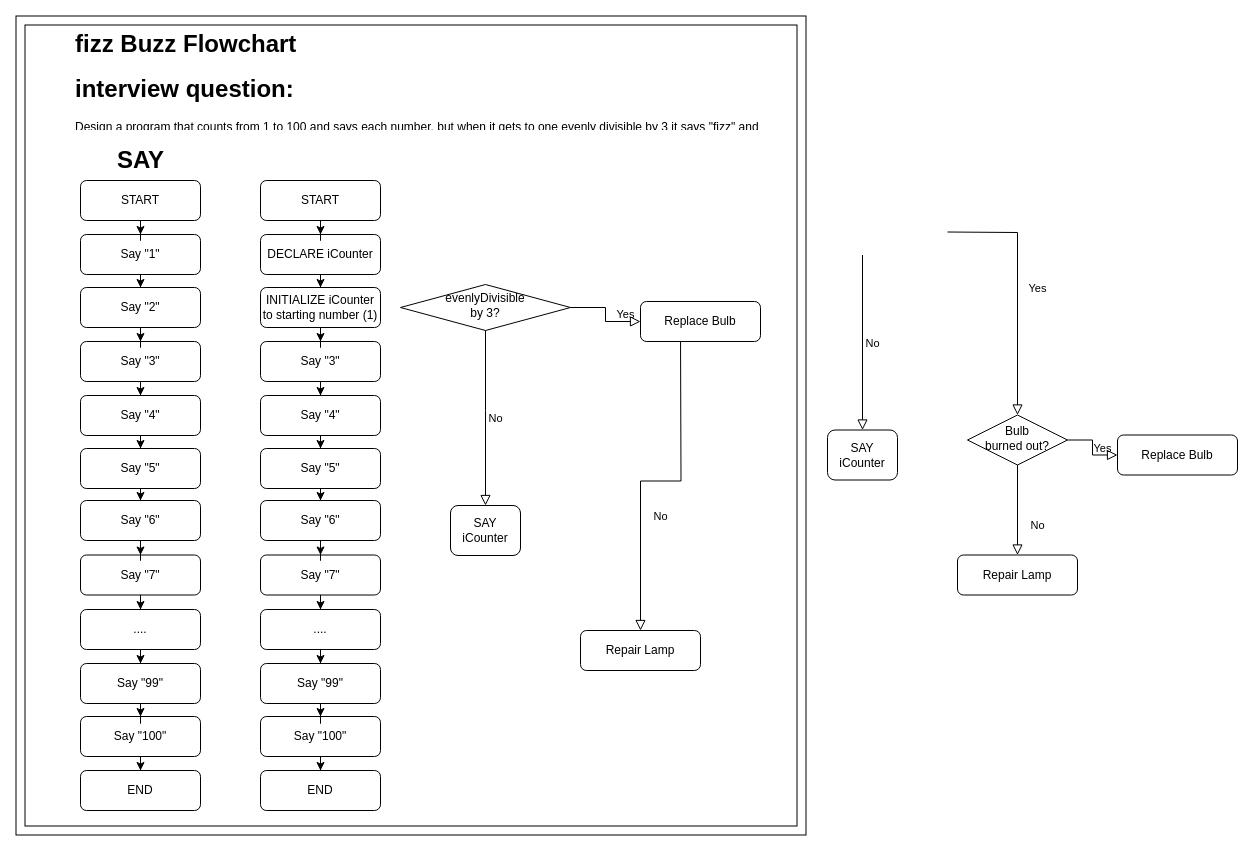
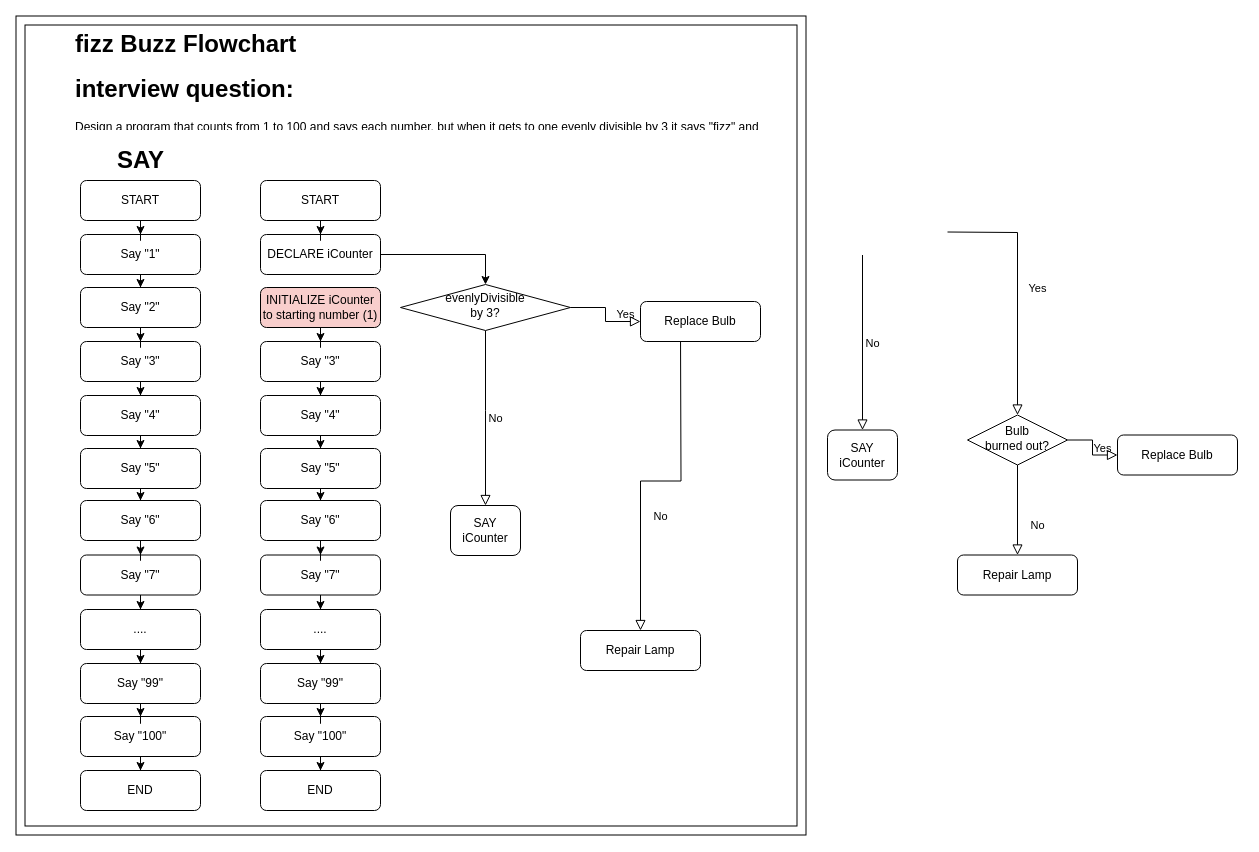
  <mxCell id="0" />
  <mxCell id="1" parent="0" />
  <mxCell id="2" value="" style="edgeStyle=orthogonalEdgeStyle;rounded=0;orthogonalLoop=1;jettySize=auto;html=1;" edge="1" parent="1" source="3" target="16"><mxGeometry relative="1" as="geometry" /></mxCell>
  <mxCell id="3" value="Say &quot;1&quot;" style="rounded=1;whiteSpace=wrap;html=1;fontSize=12;glass=0;strokeWidth=1;shadow=0;" parent="1" vertex="1"><mxGeometry x="80" y="234" width="120" height="40" as="geometry" /></mxCell>
  <mxCell id="4" value="No" style="edgeStyle=orthogonalEdgeStyle;rounded=0;html=1;jettySize=auto;orthogonalLoop=1;fontSize=11;endArrow=block;endFill=0;endSize=8;strokeWidth=1;shadow=0;labelBackgroundColor=none;exitX=0.5;exitY=1;exitDx=0;exitDy=0;entryX=0.5;entryY=0;entryDx=0;entryDy=0;" parent="1" source="5" target="6" edge="1"><mxGeometry y="10" relative="1" as="geometry"><mxPoint as="offset" /><Array as="points"><mxPoint x="485" y="410" /><mxPoint x="485" y="410" /></Array></mxGeometry></mxCell>
  <mxCell id="5" value="evenlyDivisible&lt;br&gt;by 3?" style="rhombus;whiteSpace=wrap;html=1;shadow=0;fontFamily=Helvetica;fontSize=12;align=center;strokeWidth=1;spacing=6;spacingTop=-4;" parent="1" vertex="1"><mxGeometry x="400" y="284" width="170" height="46" as="geometry" /></mxCell>
  <mxCell id="6" value="SAY iCounter" style="rounded=1;whiteSpace=wrap;html=1;fontSize=12;glass=0;strokeWidth=1;shadow=0;" parent="1" vertex="1"><mxGeometry x="450" y="505" width="70" height="50" as="geometry" /></mxCell>
  <mxCell id="7" value="No" style="rounded=0;html=1;jettySize=auto;orthogonalLoop=1;fontSize=11;endArrow=block;endFill=0;endSize=8;strokeWidth=1;shadow=0;labelBackgroundColor=none;edgeStyle=orthogonalEdgeStyle;" parent="1" target="8" edge="1"><mxGeometry x="0.333" y="20" relative="1" as="geometry"><mxPoint as="offset" /><mxPoint x="680" y="330" as="sourcePoint" /></mxGeometry></mxCell>
  <mxCell id="8" value="Repair Lamp" style="rounded=1;whiteSpace=wrap;html=1;fontSize=12;glass=0;strokeWidth=1;shadow=0;" parent="1" vertex="1"><mxGeometry x="580" y="630" width="120" height="40" as="geometry" /></mxCell>
  <mxCell id="9" value="&lt;span style=&quot;font-size: 24px ; font-weight: 700 ; text-align: center&quot;&gt;fizz Buzz Flowchart&lt;/span&gt;&lt;h1&gt;interview question:&lt;/h1&gt;&lt;p&gt;Design a program that counts from 1 to 100 and says each number, but when it gets to one evenly divisible by 3 it says &quot;fizz&quot; and for 5 it says &quot;buzz&quot; and for one evenly divisible by both it says &quot;fizzbuzz&quot;.&lt;/p&gt;" style="text;html=1;strokeColor=none;fillColor=none;spacing=5;spacingTop=-20;whiteSpace=wrap;overflow=hidden;rounded=0;" vertex="1" parent="1"><mxGeometry x="70" y="40" width="700" height="90" as="geometry" /></mxCell>
  <mxCell id="10" value="" style="shape=filledEdge;rounded=0;fixDash=1;endArrow=none;strokeWidth=10;fillColor=#ffffff;edgeStyle=orthogonalEdgeStyle;" edge="1" parent="1"><mxGeometry width="60" height="40" relative="1" as="geometry"><mxPoint x="20" y="230" as="sourcePoint" /><mxPoint x="20" y="230" as="targetPoint" /><Array as="points"><mxPoint x="20" y="830" /><mxPoint x="801" y="830" /><mxPoint x="801" y="20" /><mxPoint x="20" y="20" /></Array></mxGeometry></mxCell>
  <mxCell id="11" value="" style="edgeStyle=orthogonalEdgeStyle;rounded=0;orthogonalLoop=1;jettySize=auto;html=1;" edge="1" parent="1" source="12" target="14"><mxGeometry relative="1" as="geometry" /></mxCell>
  <mxCell id="12" value="Say &quot;3&quot;" style="rounded=1;whiteSpace=wrap;html=1;fontSize=12;glass=0;strokeWidth=1;shadow=0;" vertex="1" parent="1"><mxGeometry x="80" y="341" width="120" height="40" as="geometry" /></mxCell>
  <mxCell id="13" value="" style="edgeStyle=orthogonalEdgeStyle;rounded=0;orthogonalLoop=1;jettySize=auto;html=1;entryX=0.5;entryY=0;entryDx=0;entryDy=0;" edge="1" parent="1" source="14" target="18"><mxGeometry relative="1" as="geometry" /></mxCell>
  <mxCell id="14" value="Say &quot;4&quot;" style="rounded=1;whiteSpace=wrap;html=1;fontSize=12;glass=0;strokeWidth=1;shadow=0;" vertex="1" parent="1"><mxGeometry x="80" y="395" width="120" height="40" as="geometry" /></mxCell>
  <mxCell id="15" value="" style="edgeStyle=orthogonalEdgeStyle;rounded=0;orthogonalLoop=1;jettySize=auto;html=1;entryX=0.5;entryY=0;entryDx=0;entryDy=0;" edge="1" parent="1" source="16" target="12"><mxGeometry relative="1" as="geometry" /></mxCell>
  <mxCell id="16" value="Say &quot;2&quot;" style="rounded=1;whiteSpace=wrap;html=1;fontSize=12;glass=0;strokeWidth=1;shadow=0;" vertex="1" parent="1"><mxGeometry x="80" y="287" width="120" height="40" as="geometry" /></mxCell>
  <mxCell id="17" value="" style="edgeStyle=orthogonalEdgeStyle;rounded=0;orthogonalLoop=1;jettySize=auto;html=1;" edge="1" parent="1" source="18" target="24"><mxGeometry relative="1" as="geometry" /></mxCell>
  <mxCell id="18" value="Say &quot;5&quot;" style="rounded=1;whiteSpace=wrap;html=1;fontSize=12;glass=0;strokeWidth=1;shadow=0;" vertex="1" parent="1"><mxGeometry x="80" y="448" width="120" height="40" as="geometry" /></mxCell>
  <mxCell id="19" value="" style="edgeStyle=orthogonalEdgeStyle;rounded=0;orthogonalLoop=1;jettySize=auto;html=1;" edge="1" parent="1" source="20" target="22"><mxGeometry relative="1" as="geometry" /></mxCell>
  <mxCell id="20" value="Say &quot;7&quot;" style="rounded=1;whiteSpace=wrap;html=1;fontSize=12;glass=0;strokeWidth=1;shadow=0;" vertex="1" parent="1"><mxGeometry x="80" y="554.5" width="120" height="40" as="geometry" /></mxCell>
  <mxCell id="21" value="" style="edgeStyle=orthogonalEdgeStyle;rounded=0;orthogonalLoop=1;jettySize=auto;html=1;" edge="1" parent="1" source="22" target="29"><mxGeometry relative="1" as="geometry" /></mxCell>
  <mxCell id="22" value="...." style="rounded=1;whiteSpace=wrap;html=1;fontSize=12;glass=0;strokeWidth=1;shadow=0;" vertex="1" parent="1"><mxGeometry x="80" y="609" width="120" height="40" as="geometry" /></mxCell>
  <mxCell id="23" value="" style="edgeStyle=orthogonalEdgeStyle;rounded=0;orthogonalLoop=1;jettySize=auto;html=1;entryX=0.5;entryY=0;entryDx=0;entryDy=0;" edge="1" parent="1" source="24" target="20"><mxGeometry relative="1" as="geometry" /></mxCell>
  <mxCell id="24" value="Say &quot;6&quot;" style="rounded=1;whiteSpace=wrap;html=1;fontSize=12;glass=0;strokeWidth=1;shadow=0;" vertex="1" parent="1"><mxGeometry x="80" y="500" width="120" height="40" as="geometry" /></mxCell>
  <mxCell id="25" value="" style="edgeStyle=orthogonalEdgeStyle;rounded=0;orthogonalLoop=1;jettySize=auto;html=1;" edge="1" parent="1" source="26" target="27"><mxGeometry relative="1" as="geometry" /></mxCell>
  <mxCell id="26" value="Say &quot;100&quot;" style="rounded=1;whiteSpace=wrap;html=1;fontSize=12;glass=0;strokeWidth=1;shadow=0;" vertex="1" parent="1"><mxGeometry x="80" y="716" width="120" height="40" as="geometry" /></mxCell>
  <mxCell id="27" value="END" style="rounded=1;whiteSpace=wrap;html=1;fontSize=12;glass=0;strokeWidth=1;shadow=0;" vertex="1" parent="1"><mxGeometry x="80" y="770" width="120" height="40" as="geometry" /></mxCell>
  <mxCell id="28" value="" style="edgeStyle=orthogonalEdgeStyle;rounded=0;orthogonalLoop=1;jettySize=auto;html=1;entryX=0.5;entryY=0;entryDx=0;entryDy=0;" edge="1" parent="1" source="29" target="26"><mxGeometry relative="1" as="geometry" /></mxCell>
  <mxCell id="29" value="Say &quot;99&quot;" style="rounded=1;whiteSpace=wrap;html=1;fontSize=12;glass=0;strokeWidth=1;shadow=0;" vertex="1" parent="1"><mxGeometry x="80" y="663" width="120" height="40" as="geometry" /></mxCell>
  <mxCell id="30" value="" style="edgeStyle=orthogonalEdgeStyle;rounded=0;orthogonalLoop=1;jettySize=auto;html=1;entryX=0.5;entryY=0;entryDx=0;entryDy=0;" edge="1" parent="1" source="31" target="3"><mxGeometry relative="1" as="geometry" /></mxCell>
  <mxCell id="31" value="START" style="rounded=1;whiteSpace=wrap;html=1;fontSize=12;glass=0;strokeWidth=1;shadow=0;" vertex="1" parent="1"><mxGeometry x="80" y="180" width="120" height="40" as="geometry" /></mxCell>
  <mxCell id="32" value="SAY" style="text;strokeColor=none;fillColor=none;html=1;fontSize=24;fontStyle=1;verticalAlign=middle;align=center;" vertex="1" parent="1"><mxGeometry x="90" y="140" width="100" height="40" as="geometry" /></mxCell>
- <mxCell id="33" value="" style="edgeStyle=orthogonalEdgeStyle;rounded=0;orthogonalLoop=1;jettySize=auto;html=1;" edge="1" parent="1" source="34" target="40"><mxGeometry relative="1" as="geometry" /></mxCell>
+ <mxCell id="33" value="" style="edgeStyle=orthogonalEdgeStyle;rounded=0;orthogonalLoop=1;jettySize=auto;html=1;" edge="1" parent="1" source="34" target="5"><mxGeometry relative="1" as="geometry" /></mxCell>
  <mxCell id="34" value="DECLARE iCounter" style="rounded=1;whiteSpace=wrap;html=1;fontSize=12;glass=0;strokeWidth=1;shadow=0;" vertex="1" parent="1"><mxGeometry x="260" y="234" width="120" height="40" as="geometry" /></mxCell>
  <mxCell id="35" value="" style="edgeStyle=orthogonalEdgeStyle;rounded=0;orthogonalLoop=1;jettySize=auto;html=1;" edge="1" parent="1" source="36" target="38"><mxGeometry relative="1" as="geometry" /></mxCell>
  <mxCell id="36" value="Say &quot;3&quot;" style="rounded=1;whiteSpace=wrap;html=1;fontSize=12;glass=0;strokeWidth=1;shadow=0;" vertex="1" parent="1"><mxGeometry x="260" y="341" width="120" height="40" as="geometry" /></mxCell>
  <mxCell id="37" value="" style="edgeStyle=orthogonalEdgeStyle;rounded=0;orthogonalLoop=1;jettySize=auto;html=1;entryX=0.5;entryY=0;entryDx=0;entryDy=0;" edge="1" parent="1" source="38" target="42"><mxGeometry relative="1" as="geometry" /></mxCell>
  <mxCell id="38" value="Say &quot;4&quot;" style="rounded=1;whiteSpace=wrap;html=1;fontSize=12;glass=0;strokeWidth=1;shadow=0;" vertex="1" parent="1"><mxGeometry x="260" y="395" width="120" height="40" as="geometry" /></mxCell>
  <mxCell id="39" value="" style="edgeStyle=orthogonalEdgeStyle;rounded=0;orthogonalLoop=1;jettySize=auto;html=1;entryX=0.5;entryY=0;entryDx=0;entryDy=0;" edge="1" parent="1" source="40" target="36"><mxGeometry relative="1" as="geometry" /></mxCell>
- <mxCell id="40" value="INITIALIZE iCounter to starting number (1)" style="rounded=1;whiteSpace=wrap;html=1;fontSize=12;glass=0;strokeWidth=1;shadow=0;" vertex="1" parent="1"><mxGeometry x="260" y="287" width="120" height="40" as="geometry" /></mxCell>
+ <mxCell id="40" value="INITIALIZE iCounter to starting number (1)" style="rounded=1;whiteSpace=wrap;html=1;fontSize=12;glass=0;strokeWidth=1;shadow=0;fillColor=#f8cecc;" vertex="1" parent="1"><mxGeometry x="260" y="287" width="120" height="40" as="geometry" /></mxCell>
  <mxCell id="41" value="" style="edgeStyle=orthogonalEdgeStyle;rounded=0;orthogonalLoop=1;jettySize=auto;html=1;" edge="1" parent="1" source="42" target="48"><mxGeometry relative="1" as="geometry" /></mxCell>
  <mxCell id="42" value="Say &quot;5&quot;" style="rounded=1;whiteSpace=wrap;html=1;fontSize=12;glass=0;strokeWidth=1;shadow=0;" vertex="1" parent="1"><mxGeometry x="260" y="448" width="120" height="40" as="geometry" /></mxCell>
  <mxCell id="43" value="" style="edgeStyle=orthogonalEdgeStyle;rounded=0;orthogonalLoop=1;jettySize=auto;html=1;" edge="1" parent="1" source="44" target="46"><mxGeometry relative="1" as="geometry" /></mxCell>
  <mxCell id="44" value="Say &quot;7&quot;" style="rounded=1;whiteSpace=wrap;html=1;fontSize=12;glass=0;strokeWidth=1;shadow=0;" vertex="1" parent="1"><mxGeometry x="260" y="554.5" width="120" height="40" as="geometry" /></mxCell>
  <mxCell id="45" value="" style="edgeStyle=orthogonalEdgeStyle;rounded=0;orthogonalLoop=1;jettySize=auto;html=1;" edge="1" parent="1" source="46" target="53"><mxGeometry relative="1" as="geometry" /></mxCell>
  <mxCell id="46" value="...." style="rounded=1;whiteSpace=wrap;html=1;fontSize=12;glass=0;strokeWidth=1;shadow=0;" vertex="1" parent="1"><mxGeometry x="260" y="609" width="120" height="40" as="geometry" /></mxCell>
  <mxCell id="47" value="" style="edgeStyle=orthogonalEdgeStyle;rounded=0;orthogonalLoop=1;jettySize=auto;html=1;entryX=0.5;entryY=0;entryDx=0;entryDy=0;" edge="1" parent="1" source="48" target="44"><mxGeometry relative="1" as="geometry" /></mxCell>
  <mxCell id="48" value="Say &quot;6&quot;" style="rounded=1;whiteSpace=wrap;html=1;fontSize=12;glass=0;strokeWidth=1;shadow=0;" vertex="1" parent="1"><mxGeometry x="260" y="500" width="120" height="40" as="geometry" /></mxCell>
  <mxCell id="49" value="" style="edgeStyle=orthogonalEdgeStyle;rounded=0;orthogonalLoop=1;jettySize=auto;html=1;" edge="1" parent="1" source="50" target="51"><mxGeometry relative="1" as="geometry" /></mxCell>
  <mxCell id="50" value="Say &quot;100&quot;" style="rounded=1;whiteSpace=wrap;html=1;fontSize=12;glass=0;strokeWidth=1;shadow=0;" vertex="1" parent="1"><mxGeometry x="260" y="716" width="120" height="40" as="geometry" /></mxCell>
  <mxCell id="51" value="END" style="rounded=1;whiteSpace=wrap;html=1;fontSize=12;glass=0;strokeWidth=1;shadow=0;" vertex="1" parent="1"><mxGeometry x="260" y="770" width="120" height="40" as="geometry" /></mxCell>
  <mxCell id="52" value="" style="edgeStyle=orthogonalEdgeStyle;rounded=0;orthogonalLoop=1;jettySize=auto;html=1;entryX=0.5;entryY=0;entryDx=0;entryDy=0;" edge="1" parent="1" source="53" target="50"><mxGeometry relative="1" as="geometry" /></mxCell>
  <mxCell id="53" value="Say &quot;99&quot;" style="rounded=1;whiteSpace=wrap;html=1;fontSize=12;glass=0;strokeWidth=1;shadow=0;" vertex="1" parent="1"><mxGeometry x="260" y="663" width="120" height="40" as="geometry" /></mxCell>
  <mxCell id="54" value="" style="edgeStyle=orthogonalEdgeStyle;rounded=0;orthogonalLoop=1;jettySize=auto;html=1;entryX=0.5;entryY=0;entryDx=0;entryDy=0;" edge="1" parent="1" source="55" target="34"><mxGeometry relative="1" as="geometry" /></mxCell>
  <mxCell id="55" value="START" style="rounded=1;whiteSpace=wrap;html=1;fontSize=12;glass=0;strokeWidth=1;shadow=0;" vertex="1" parent="1"><mxGeometry x="260" y="180" width="120" height="40" as="geometry" /></mxCell>
  <mxCell id="56" value="Yes" style="rounded=0;html=1;jettySize=auto;orthogonalLoop=1;fontSize=11;endArrow=block;endFill=0;endSize=8;strokeWidth=1;shadow=0;labelBackgroundColor=none;edgeStyle=orthogonalEdgeStyle;" edge="1" parent="1" target="61"><mxGeometry y="20" relative="1" as="geometry"><mxPoint as="offset" /><mxPoint x="947" y="231.5" as="sourcePoint" /></mxGeometry></mxCell>
  <mxCell id="57" value="No" style="edgeStyle=orthogonalEdgeStyle;rounded=0;html=1;jettySize=auto;orthogonalLoop=1;fontSize=11;endArrow=block;endFill=0;endSize=8;strokeWidth=1;shadow=0;labelBackgroundColor=none;exitX=0.5;exitY=1;exitDx=0;exitDy=0;entryX=0.5;entryY=0;entryDx=0;entryDy=0;" edge="1" parent="1" target="58"><mxGeometry y="10" relative="1" as="geometry"><mxPoint as="offset" /><mxPoint x="862" y="254.5" as="sourcePoint" /><Array as="points"><mxPoint x="862" y="334.5" /><mxPoint x="862" y="334.5" /></Array></mxGeometry></mxCell>
  <mxCell id="58" value="SAY iCounter" style="rounded=1;whiteSpace=wrap;html=1;fontSize=12;glass=0;strokeWidth=1;shadow=0;" vertex="1" parent="1"><mxGeometry x="827" y="429.5" width="70" height="50" as="geometry" /></mxCell>
  <mxCell id="59" value="No" style="rounded=0;html=1;jettySize=auto;orthogonalLoop=1;fontSize=11;endArrow=block;endFill=0;endSize=8;strokeWidth=1;shadow=0;labelBackgroundColor=none;edgeStyle=orthogonalEdgeStyle;" edge="1" parent="1" source="61" target="62"><mxGeometry x="0.333" y="20" relative="1" as="geometry"><mxPoint as="offset" /></mxGeometry></mxCell>
  <mxCell id="60" value="Yes" style="edgeStyle=orthogonalEdgeStyle;rounded=0;html=1;jettySize=auto;orthogonalLoop=1;fontSize=11;endArrow=block;endFill=0;endSize=8;strokeWidth=1;shadow=0;labelBackgroundColor=none;" edge="1" parent="1" source="61" target="63"><mxGeometry y="10" relative="1" as="geometry"><mxPoint as="offset" /></mxGeometry></mxCell>
  <mxCell id="61" value="Bulb&lt;br&gt;burned out?" style="rhombus;whiteSpace=wrap;html=1;shadow=0;fontFamily=Helvetica;fontSize=12;align=center;strokeWidth=1;spacing=6;spacingTop=-4;" vertex="1" parent="1"><mxGeometry x="967" y="414.5" width="100" height="50" as="geometry" /></mxCell>
  <mxCell id="62" value="Repair Lamp" style="rounded=1;whiteSpace=wrap;html=1;fontSize=12;glass=0;strokeWidth=1;shadow=0;" vertex="1" parent="1"><mxGeometry x="957" y="554.5" width="120" height="40" as="geometry" /></mxCell>
  <mxCell id="63" value="Replace Bulb" style="rounded=1;whiteSpace=wrap;html=1;fontSize=12;glass=0;strokeWidth=1;shadow=0;" vertex="1" parent="1"><mxGeometry x="1117" y="434.5" width="120" height="40" as="geometry" /></mxCell>
  <mxCell id="64" value="Replace Bulb" style="rounded=1;whiteSpace=wrap;html=1;fontSize=12;glass=0;strokeWidth=1;shadow=0;" parent="1" vertex="1"><mxGeometry x="640" y="301" width="120" height="40" as="geometry" /></mxCell>
  <mxCell id="65" value="Yes" style="rounded=0;html=1;jettySize=auto;orthogonalLoop=1;fontSize=11;endArrow=block;endFill=0;endSize=8;strokeWidth=1;shadow=0;labelBackgroundColor=none;edgeStyle=orthogonalEdgeStyle;" edge="1" parent="1" source="5" target="64"><mxGeometry y="20" relative="1" as="geometry"><mxPoint as="offset" /><mxPoint x="570" y="307" as="sourcePoint" /><mxPoint x="630" y="290" as="targetPoint" /></mxGeometry></mxCell>
